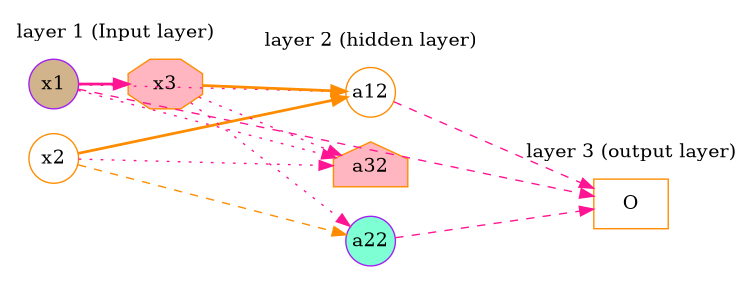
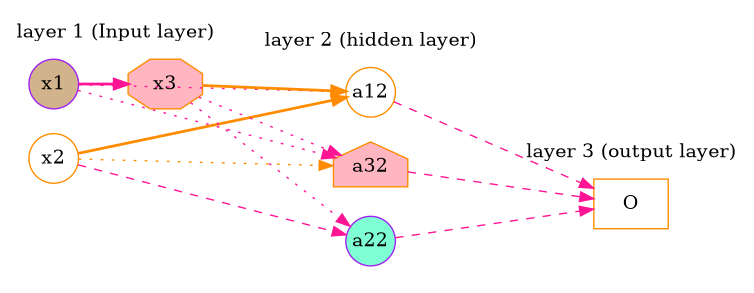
  digraph {
    rankdir=LR
    splines=line
    node [color=darkorange fillcolor=white fixedsize=true shape=circle style="solid,filled"]
    edge [color=deeppink style=dotted]
    x1 [color=purple fillcolor=tan]
    x2
    x3 [fillcolor=lightpink shape=octagon]
    a12
    a22 [color=purple fillcolor=aquamarine]
    a32 [fillcolor=lightpink shape=house]
    O [shape=box]
    subgraph cluster_1 {
      color=white
      label="layer 1 (Input layer)"
      x1
      x2
      x3
    }
    subgraph cluster_2 {
      color=white
      label="layer 2 (hidden layer)"
      a12
      a22
      a32
    }
    subgraph cluster_3 {
      color=white
      label="layer 3 (output layer)"
      O
    }
    x1 -> x3 [style=bold]
    x1 -> a12
    x1 -> a32
    x2 -> a12 [color=darkorange style=bold]
-   x2 -> a22 [color=darkorange style=dashed]
-   x2 -> a32
+   x2 -> a22 [style=dashed]
+   x2 -> a32 [color=darkorange]
    x3 -> a12 [color=darkorange style=bold]
    x3 -> a22
    x3 -> a32
    a12 -> O [style=dashed]
    a22 -> O [style=dashed]
-   x1 -> O [style=dashed]
+   a32 -> O [style=dashed]
  }
